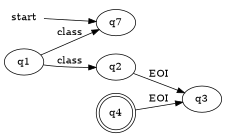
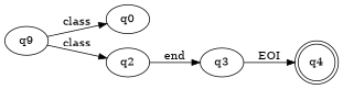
  digraph {
    rankdir=LR
-   n1 [label=start shape=none]
-   n2 [label=q7]
-   n3 [label=q1]
+   n2 [label=q0]
+   n3 [label=q9]
    n4 [label=q2]
    n5 [label=q3]
    n6 [label=q4 shape=doublecircle]
-   n1 -> n2
    n3 -> n2 [label=class]
    n3 -> n4 [label=class]
-   n4 -> n5 [label=EOI]
-   n6 -> n5 [label=EOI]
+   n4 -> n5 [label=end]
+   n5 -> n6 [label=EOI]
  }
